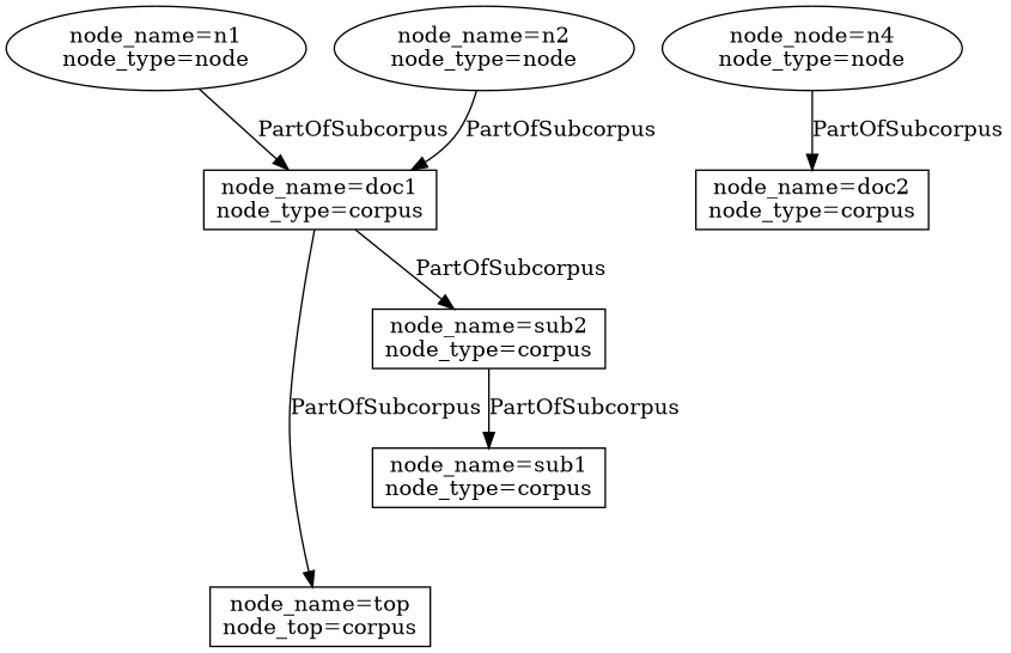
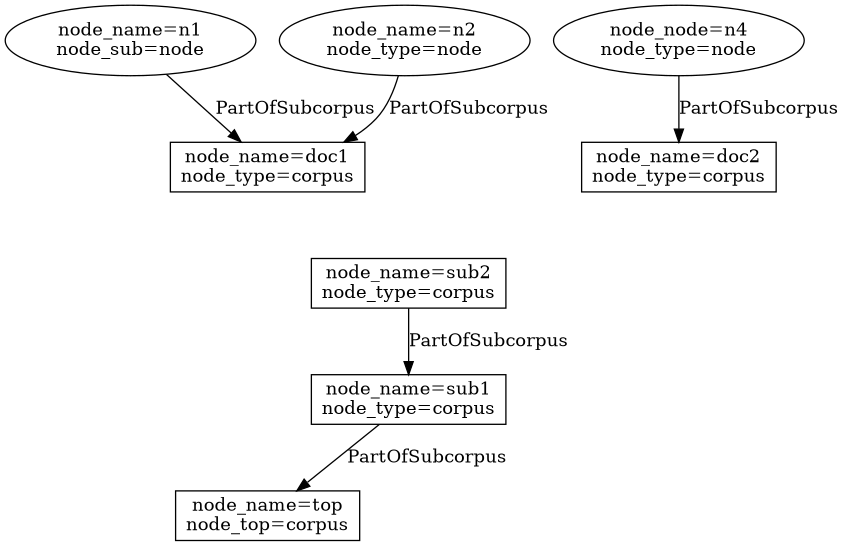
  digraph {
    node [shape=box]
    n1 [label="node_name=top\nnode_top=corpus"]
    n2 [label="node_name=sub1\nnode_type=corpus"]
    n3 [label="node_name=sub2\nnode_type=corpus"]
    n4 [label="node_name=doc1\nnode_type=corpus"]
    n5 [label="node_name=doc2\nnode_type=corpus"]
-   n6 [label="node_name=n1\nnode_type=node" shape=""]
+   n6 [label="node_name=n1\nnode_sub=node" shape=""]
    n7 [label="node_name=n2\nnode_type=node" shape=""]
    n8 [label="node_node=n4\nnode_type=node" shape=""]
    subgraph sub_1 {
      n1
      n2
      n3
      n4
      n5
    }
    subgraph sub_2 {
      n1
      n2
      n3
      n4
      n5
      n6
      n7
      n8
    }
-   n4 -> n1 [label=PartOfSubcorpus]
+   n2 -> n1 [label=PartOfSubcorpus]
    n3 -> n2 [label=PartOfSubcorpus]
-   n4 -> n3 [label=PartOfSubcorpus]
    n6 -> n4 [label=PartOfSubcorpus]
    n7 -> n4 [label=PartOfSubcorpus]
    n8 -> n5 [label=PartOfSubcorpus]
  }
